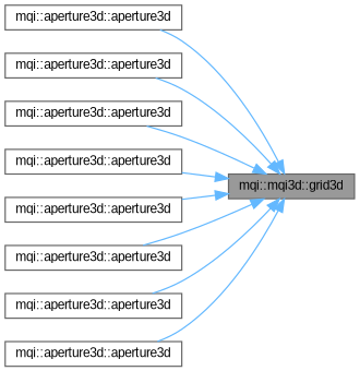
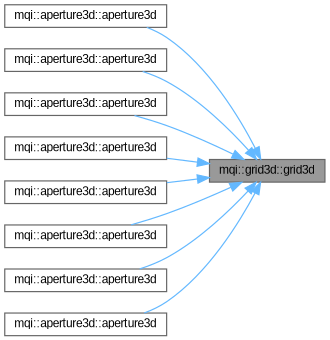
  digraph {
    rankdir=RL
    fontname="Liberation Sans"
    node [color=grey40 fillcolor=white fontname="Liberation Sans" fontsize=10 shape=box style=filled]
    edge [color=steelblue1 dir=back fontname="Liberation Sans" fontsize=10 labelfontname=Helvetica labelfontsize=10 style=solid]
-   n1 [color=gray40 fillcolor=grey60 fontcolor=black height=0.2 label="mqi::mqi3d::grid3d" width=0.4]
+   n1 [color=gray40 fillcolor=grey60 fontcolor=black height=0.2 label="mqi::grid3d::grid3d" width=0.4]
    n2 [height=0.2 label="mqi::aperture3d::aperture3d" width=0.4]
    n3 [height=0.2 label="mqi::aperture3d::aperture3d" width=0.4]
    n4 [height=0.2 label="mqi::aperture3d::aperture3d" width=0.4]
    n5 [height=0.2 label="mqi::aperture3d::aperture3d" width=0.4]
    n6 [height=0.2 label="mqi::aperture3d::aperture3d" width=0.4]
    n7 [height=0.2 label="mqi::aperture3d::aperture3d" width=0.4]
    n8 [height=0.2 label="mqi::aperture3d::aperture3d" width=0.4]
    n9 [height=0.2 label="mqi::aperture3d::aperture3d" width=0.4]
    n1 -> n2
    n1 -> n3
    n1 -> n4
    n1 -> n5
    n1 -> n6
    n1 -> n7
    n1 -> n8
    n1 -> n9
  }
